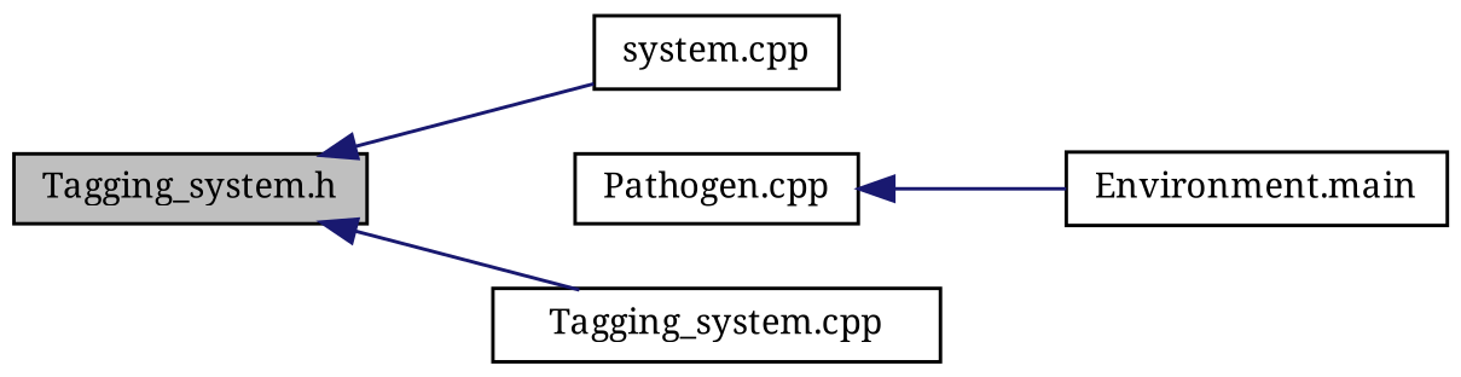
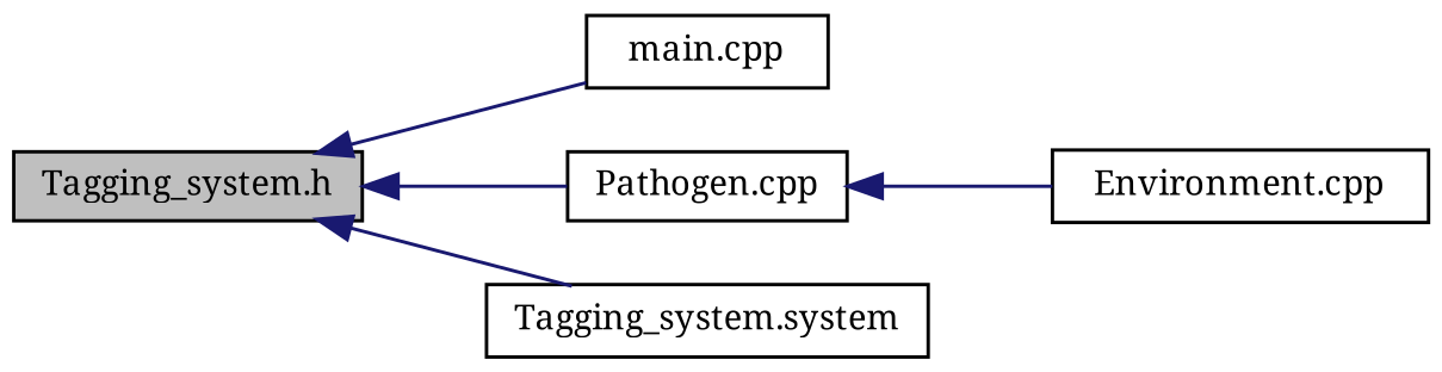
  digraph {
    fontname="Noto Serif"
    rankdir=LR
    node [color=black fillcolor=white fontname="Noto Serif" fontsize=10 shape=record style=filled]
    edge [color=midnightblue dir=back fontname="Noto Serif" fontsize=10 labelfontname=Helvetica labelfontsize=10 style=solid]
    n1 [fillcolor=grey75 fontcolor=black height=0.2 label="Tagging_system.h" width=0.4]
-   n2 [height=0.2 label="system.cpp" width=0.4]
+   n2 [height=0.2 label="main.cpp" width=0.4]
    n3 [height=0.2 label="Pathogen.cpp" width=0.4]
-   n4 [height=0.2 label="Tagging_system.cpp" width=0.4]
-   n5 [height=0.2 label="Environment.main" width=0.4]
+   n4 [height=0.2 label="Tagging_system.system" width=0.4]
+   n5 [height=0.2 label="Environment.cpp" width=0.4]
    n1 -> n2
+   n1 -> n3
    n1 -> n4
    n3 -> n5
  }
